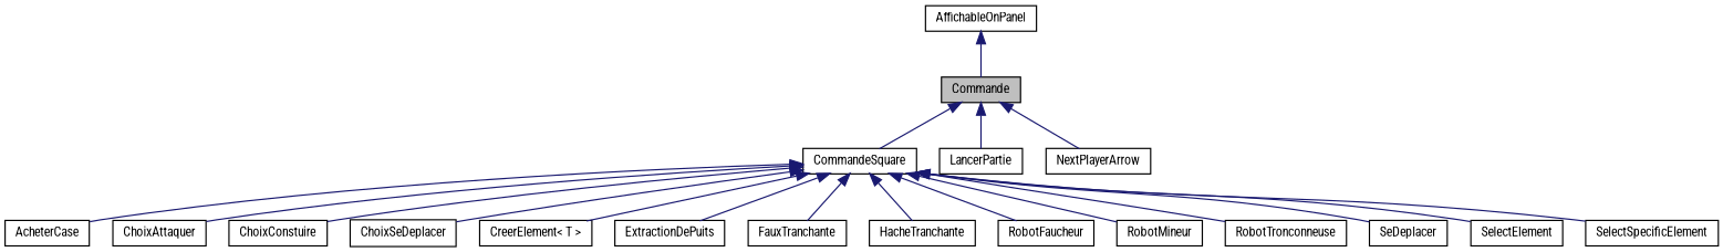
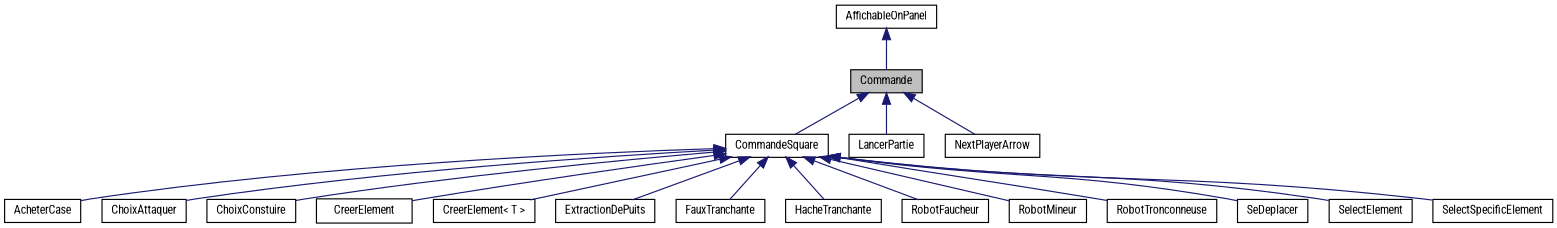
  digraph {
    fontname="Roboto Condensed"
    rankdir=TB
    node [color=black fillcolor=white fontname="Roboto Condensed" fontsize=10 shape=record style=filled]
    edge [color=midnightblue dir=back fontname="Roboto Condensed" fontsize=10 labelfontname=Helvetica labelfontsize=10 style=solid]
    n1 [fillcolor=grey75 fontcolor=black height=0.2 label=Commande width=0.4]
    n2 [height=0.2 label=CommandeSquare width=0.4]
    n3 [height=0.2 label=LancerPartie width=0.4]
    n4 [height=0.2 label=NextPlayerArrow width=0.4]
    n5 [height=0.2 label=AcheterCase width=0.4]
    n6 [height=0.2 label=ChoixAttaquer width=0.4]
    n7 [height=0.2 label=ChoixConstuire width=0.4]
-   n8 [height=0.2 label=ChoixSeDeplacer width=0.4]
+   n8 [height=0.2 label=CreerElement width=0.4]
    n9 [height=0.2 label="CreerElement\< T \>" width=0.4]
    n10 [height=0.2 label=ExtractionDePuits width=0.4]
    n11 [height=0.2 label=FauxTranchante width=0.4]
    n12 [height=0.2 label=HacheTranchante width=0.4]
    n13 [height=0.2 label=RobotFaucheur width=0.4]
    n14 [height=0.2 label=RobotMineur width=0.4]
    n15 [height=0.2 label=RobotTronconneuse width=0.4]
    n16 [height=0.2 label=SeDeplacer width=0.4]
    n17 [height=0.2 label=SelectElement width=0.4]
    n18 [height=0.2 label=SelectSpecificElement width=0.4]
    n19 [height=0.2 label=AffichableOnPanel width=0.4]
    n1 -> n2
    n1 -> n3
    n1 -> n4
    n2 -> n5
    n2 -> n6
    n2 -> n7
    n2 -> n8
    n2 -> n9
    n2 -> n10
    n2 -> n11
    n2 -> n12
    n2 -> n13
    n2 -> n14
    n2 -> n15
    n2 -> n16
    n2 -> n17
    n2 -> n18
    n19 -> n1
  }
